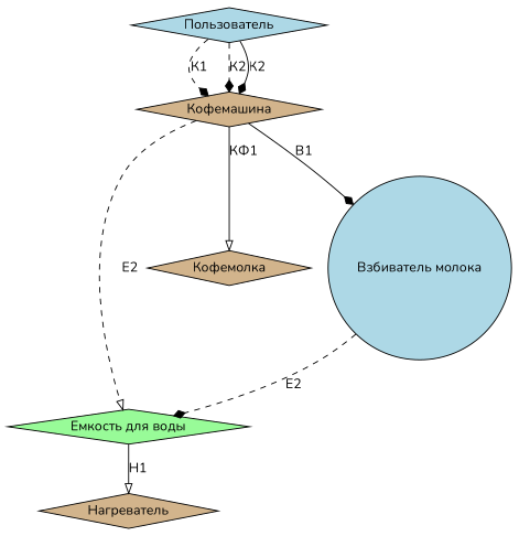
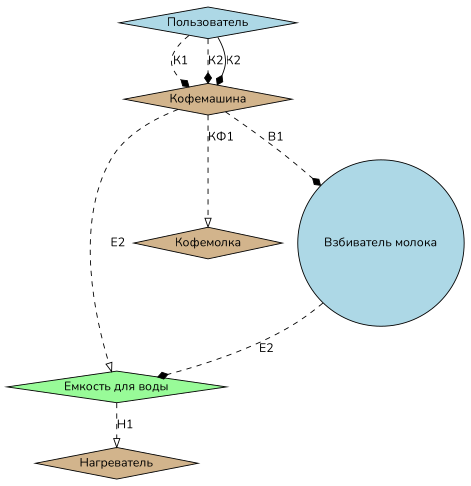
  digraph {
    fontname=Nunito
    node [fillcolor=tan fontname=Nunito shape=diamond style=filled]
    edge [arrowhead=diamond fontname=Nunito style=dashed]
    n1 [fillcolor=lightblue label="Пользователь"]
    n2 [label="Кофемашина"]
    n3 [fillcolor=palegreen label="Емкость для воды"]
    n4 [label="Кофемолка"]
    n5 [fillcolor=lightblue label="Взбиватель молока" shape=circle]
    n6 [label="Нагреватель"]
    n1 -> n2 [label="К1"]
    n1 -> n2 [label="К2"]
    n1 -> n2 [label="К2" style=solid]
    n2 -> n3 [arrowhead=onormal label="Е2"]
-   n2 -> n4 [arrowhead=onormal label="КФ1" style=solid]
-   n2 -> n5 [label="В1" style=solid]
-   n3 -> n6 [arrowhead=onormal label="Н1" style=solid]
+   n2 -> n4 [arrowhead=onormal label="КФ1"]
+   n2 -> n5 [label="В1"]
+   n3 -> n6 [arrowhead=onormal label="Н1"]
    n5 -> n3 [label="Е2"]
  }
